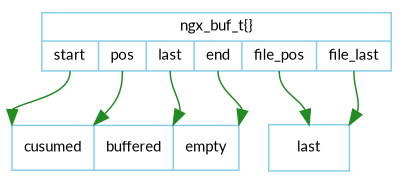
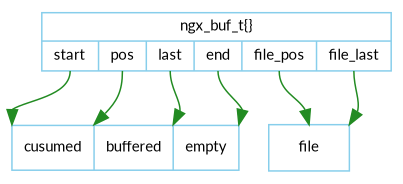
  digraph {
    rankdir=TB
    fontname=Lato
    node [color=skyblue fontname=Lato fontsize=10 shape=record]
    edge [color=forestgreen fontname=Lato fontsize=10]
    n1 [label="{ngx_buf_t\{\}|{<start>start|<pos>pos|<last>last|<end>end|<fpos>file_pos|<flast>file_last}}"]
    n2 [height=0.4 label="<c>cusumed|<b>buffered|<e>empty"]
-   n3 [height=0.4 label=last]
+   n3 [height=0.4 label=file]
    n1 -> n2 [headport="c:nw" tailport=start]
    n1 -> n2 [headport="e:ne" tailport=end]
    n1 -> n2 [headport="c:ne" tailport=pos]
    n1 -> n2 [headport="b:ne" tailport=last]
    n1 -> n3 [headport=n tailport=fpos]
    n1 -> n3 [headport=ne tailport=flast]
  }
